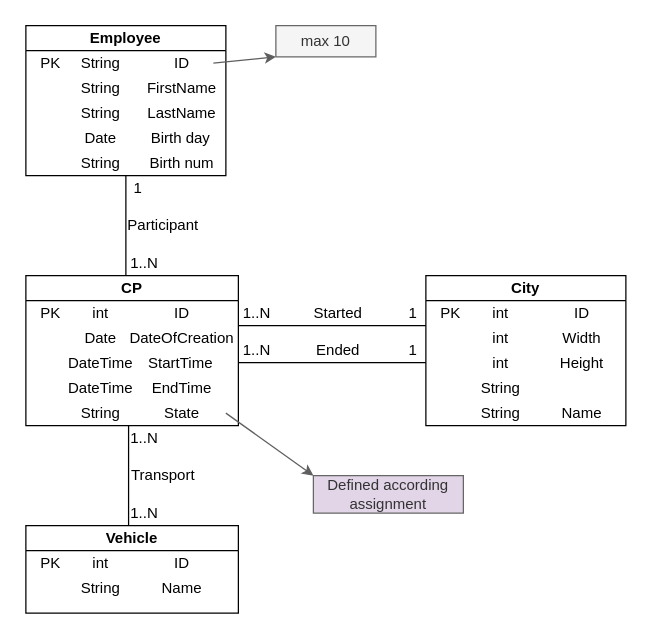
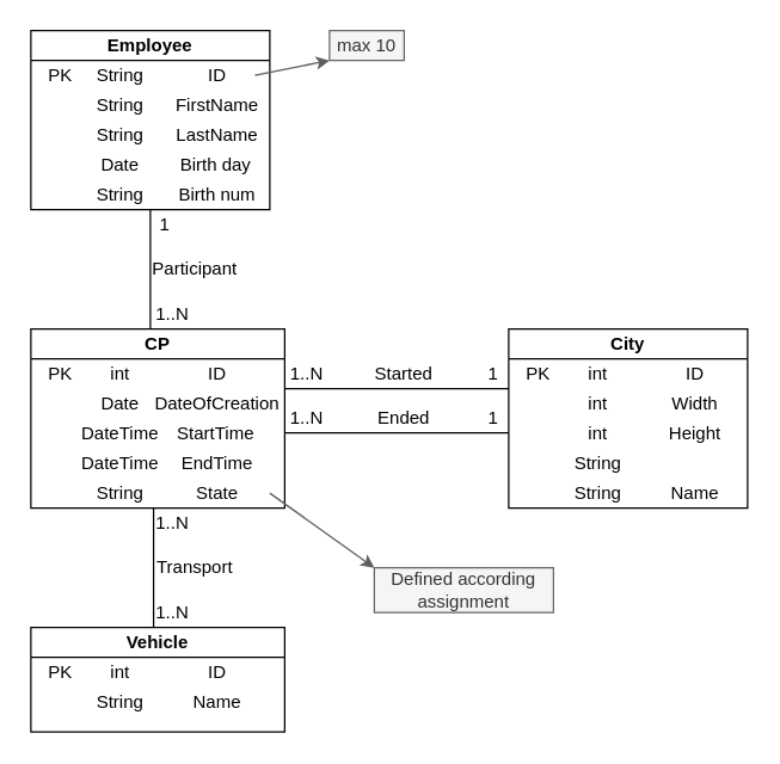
  <mxCell id="0" />
  <mxCell id="1" parent="0" />
  <mxCell id="2" value="Employee" style="swimlane;whiteSpace=wrap;html=1;startSize=20;" vertex="1" parent="1"><mxGeometry x="20" y="20" width="160" height="120" as="geometry" /></mxCell>
  <mxCell id="3" value="PK" style="text;html=1;align=center;verticalAlign=middle;whiteSpace=wrap;rounded=0;" vertex="1" parent="2"><mxGeometry y="20" width="40" height="20" as="geometry" /></mxCell>
  <mxCell id="4" value="String" style="text;html=1;align=center;verticalAlign=middle;whiteSpace=wrap;rounded=0;" vertex="1" parent="2"><mxGeometry x="40" y="20" width="40" height="20" as="geometry" /></mxCell>
  <mxCell id="5" value="ID" style="text;html=1;align=center;verticalAlign=middle;whiteSpace=wrap;rounded=0;" vertex="1" parent="2"><mxGeometry x="100" y="20" width="50" height="20" as="geometry" /></mxCell>
  <mxCell id="6" value="String" style="text;html=1;align=center;verticalAlign=middle;whiteSpace=wrap;rounded=0;" vertex="1" parent="2"><mxGeometry x="40" y="40" width="40" height="20" as="geometry" /></mxCell>
  <mxCell id="7" value="FirstName" style="text;html=1;align=center;verticalAlign=middle;whiteSpace=wrap;rounded=0;" vertex="1" parent="2"><mxGeometry x="90" y="40" width="70" height="20" as="geometry" /></mxCell>
  <mxCell id="8" value="LastName" style="text;html=1;align=center;verticalAlign=middle;whiteSpace=wrap;rounded=0;" vertex="1" parent="2"><mxGeometry x="90" y="60" width="70" height="20" as="geometry" /></mxCell>
  <mxCell id="9" value="String" style="text;html=1;align=center;verticalAlign=middle;whiteSpace=wrap;rounded=0;" vertex="1" parent="2"><mxGeometry x="40" y="60" width="40" height="20" as="geometry" /></mxCell>
  <mxCell id="10" value="Date" style="text;html=1;align=center;verticalAlign=middle;whiteSpace=wrap;rounded=0;" vertex="1" parent="2"><mxGeometry x="40" y="80" width="40" height="20" as="geometry" /></mxCell>
  <mxCell id="11" value="String" style="text;html=1;align=center;verticalAlign=middle;whiteSpace=wrap;rounded=0;" vertex="1" parent="2"><mxGeometry x="40" y="100" width="40" height="20" as="geometry" /></mxCell>
  <mxCell id="12" value="Birth num" style="text;html=1;align=center;verticalAlign=middle;whiteSpace=wrap;rounded=0;" vertex="1" parent="2"><mxGeometry x="90" y="100" width="70" height="20" as="geometry" /></mxCell>
  <mxCell id="13" value="Birth day" style="text;html=1;align=center;verticalAlign=middle;whiteSpace=wrap;rounded=0;" vertex="1" parent="2"><mxGeometry x="90" y="80" width="67.5" height="20" as="geometry" /></mxCell>
- <mxCell id="14" value="max 10" style="text;html=1;align=center;verticalAlign=middle;whiteSpace=wrap;rounded=0;strokeColor=#666666;fillColor=#f5f5f5;fontColor=#333333;" vertex="1" parent="1"><mxGeometry x="220" y="20" width="80" height="25" as="geometry" /></mxCell>
+ <mxCell id="14" value="max 10" style="text;html=1;align=center;verticalAlign=middle;whiteSpace=wrap;rounded=0;strokeColor=#666666;fillColor=#f5f5f5;fontColor=#333333;" vertex="1" parent="1"><mxGeometry x="220" y="20" width="50" height="20" as="geometry" /></mxCell>
  <mxCell id="15" value="City" style="swimlane;whiteSpace=wrap;html=1;startSize=20;" vertex="1" parent="1"><mxGeometry x="340" y="220" width="160" height="120" as="geometry" /></mxCell>
  <mxCell id="16" value="PK" style="text;html=1;align=center;verticalAlign=middle;whiteSpace=wrap;rounded=0;" vertex="1" parent="15"><mxGeometry y="20" width="40" height="20" as="geometry" /></mxCell>
  <mxCell id="17" value="int" style="text;html=1;align=center;verticalAlign=middle;whiteSpace=wrap;rounded=0;" vertex="1" parent="15"><mxGeometry x="40" y="20" width="40" height="20" as="geometry" /></mxCell>
  <mxCell id="18" value="ID" style="text;html=1;align=center;verticalAlign=middle;whiteSpace=wrap;rounded=0;" vertex="1" parent="15"><mxGeometry x="90" y="20" width="70" height="20" as="geometry" /></mxCell>
  <mxCell id="19" value="int" style="text;html=1;align=center;verticalAlign=middle;whiteSpace=wrap;rounded=0;" vertex="1" parent="15"><mxGeometry x="35" y="40" width="50" height="20" as="geometry" /></mxCell>
  <mxCell id="20" value="Width" style="text;html=1;align=center;verticalAlign=middle;whiteSpace=wrap;rounded=0;" vertex="1" parent="15"><mxGeometry x="90" y="40" width="70" height="20" as="geometry" /></mxCell>
  <mxCell id="21" value="Height" style="text;html=1;align=center;verticalAlign=middle;whiteSpace=wrap;rounded=0;" vertex="1" parent="15"><mxGeometry x="90" y="60" width="70" height="20" as="geometry" /></mxCell>
  <mxCell id="22" value="int" style="text;html=1;align=center;verticalAlign=middle;whiteSpace=wrap;rounded=0;" vertex="1" parent="15"><mxGeometry x="40" y="60" width="40" height="20" as="geometry" /></mxCell>
  <mxCell id="23" value="String" style="text;html=1;align=center;verticalAlign=middle;whiteSpace=wrap;rounded=0;" vertex="1" parent="15"><mxGeometry x="40" y="80" width="40" height="20" as="geometry" /></mxCell>
  <mxCell id="24" value="String" style="text;html=1;align=center;verticalAlign=middle;whiteSpace=wrap;rounded=0;" vertex="1" parent="15"><mxGeometry x="40" y="100" width="40" height="20" as="geometry" /></mxCell>
  <mxCell id="25" value="Name" style="text;html=1;align=center;verticalAlign=middle;whiteSpace=wrap;rounded=0;" vertex="1" parent="15"><mxGeometry x="90" y="100" width="70" height="20" as="geometry" /></mxCell>
  <mxCell id="26" value="CP" style="swimlane;whiteSpace=wrap;html=1;startSize=20;" vertex="1" parent="1"><mxGeometry x="20" y="220" width="170" height="120" as="geometry" /></mxCell>
  <mxCell id="27" value="PK" style="text;html=1;align=center;verticalAlign=middle;whiteSpace=wrap;rounded=0;" vertex="1" parent="26"><mxGeometry y="20" width="40" height="20" as="geometry" /></mxCell>
  <mxCell id="28" value="int" style="text;html=1;align=center;verticalAlign=middle;whiteSpace=wrap;rounded=0;" vertex="1" parent="26"><mxGeometry x="40" y="20" width="40" height="20" as="geometry" /></mxCell>
  <mxCell id="29" value="ID" style="text;html=1;align=center;verticalAlign=middle;whiteSpace=wrap;rounded=0;" vertex="1" parent="26"><mxGeometry x="90" y="20" width="70" height="20" as="geometry" /></mxCell>
  <mxCell id="30" value="Date" style="text;html=1;align=center;verticalAlign=middle;whiteSpace=wrap;rounded=0;" vertex="1" parent="26"><mxGeometry x="35" y="40" width="50" height="20" as="geometry" /></mxCell>
  <mxCell id="31" value="DateOfCreation" style="text;html=1;align=center;verticalAlign=middle;whiteSpace=wrap;rounded=0;" vertex="1" parent="26"><mxGeometry x="90" y="40" width="70" height="20" as="geometry" /></mxCell>
  <mxCell id="32" value="DateTime" style="text;html=1;align=center;verticalAlign=middle;whiteSpace=wrap;rounded=0;" vertex="1" parent="26"><mxGeometry x="40" y="60" width="40" height="20" as="geometry" /></mxCell>
  <mxCell id="33" value="DateTime" style="text;html=1;align=center;verticalAlign=middle;whiteSpace=wrap;rounded=0;" vertex="1" parent="26"><mxGeometry x="40" y="80" width="40" height="20" as="geometry" /></mxCell>
  <mxCell id="34" value="EndTime" style="text;html=1;align=center;verticalAlign=middle;whiteSpace=wrap;rounded=0;" vertex="1" parent="26"><mxGeometry x="90" y="80" width="70" height="20" as="geometry" /></mxCell>
  <mxCell id="35" value="StartTime" style="text;html=1;align=center;verticalAlign=middle;whiteSpace=wrap;rounded=0;" vertex="1" parent="26"><mxGeometry x="90" y="60" width="67.5" height="20" as="geometry" /></mxCell>
  <mxCell id="36" value="State" style="text;html=1;align=center;verticalAlign=middle;whiteSpace=wrap;rounded=0;" vertex="1" parent="26"><mxGeometry x="90" y="100" width="70" height="20" as="geometry" /></mxCell>
  <mxCell id="37" value="String" style="text;html=1;align=center;verticalAlign=middle;whiteSpace=wrap;rounded=0;" vertex="1" parent="26"><mxGeometry x="35" y="100" width="50" height="20" as="geometry" /></mxCell>
  <mxCell id="38" value="" style="endArrow=none;html=1;rounded=0;" edge="1" parent="1"><mxGeometry width="50" height="50" relative="1" as="geometry"><mxPoint x="100" y="220" as="sourcePoint" /><mxPoint x="100" y="140" as="targetPoint" /></mxGeometry></mxCell>
  <mxCell id="39" value="Participant" style="text;html=1;align=center;verticalAlign=middle;whiteSpace=wrap;rounded=0;" vertex="1" parent="1"><mxGeometry x="100" y="170" width="60" height="20" as="geometry" /></mxCell>
  <mxCell id="40" value="1" style="text;html=1;align=center;verticalAlign=middle;whiteSpace=wrap;rounded=0;" vertex="1" parent="1"><mxGeometry x="100" y="140" width="20" height="20" as="geometry" /></mxCell>
  <mxCell id="41" value="1..N" style="text;html=1;align=center;verticalAlign=middle;whiteSpace=wrap;rounded=0;" vertex="1" parent="1"><mxGeometry x="100" y="200" width="30" height="20" as="geometry" /></mxCell>
  <mxCell id="42" value="" style="endArrow=none;html=1;rounded=0;entryX=0;entryY=1;entryDx=0;entryDy=0;" edge="1" parent="1" target="16"><mxGeometry width="50" height="50" relative="1" as="geometry"><mxPoint x="190" y="260" as="sourcePoint" /><mxPoint x="180" y="180" as="targetPoint" /></mxGeometry></mxCell>
  <mxCell id="43" value="Started" style="text;html=1;align=center;verticalAlign=middle;whiteSpace=wrap;rounded=0;" vertex="1" parent="1"><mxGeometry x="240" y="240" width="60" height="20" as="geometry" /></mxCell>
  <mxCell id="44" value="1" style="text;html=1;align=center;verticalAlign=middle;whiteSpace=wrap;rounded=0;" vertex="1" parent="1"><mxGeometry x="320" y="240" width="20" height="20" as="geometry" /></mxCell>
  <mxCell id="45" value="1..N" style="text;html=1;align=center;verticalAlign=middle;whiteSpace=wrap;rounded=0;" vertex="1" parent="1"><mxGeometry x="190" y="240" width="30" height="20" as="geometry" /></mxCell>
  <mxCell id="46" value="" style="endArrow=none;html=1;rounded=0;entryX=0;entryY=1;entryDx=0;entryDy=0;" edge="1" parent="1"><mxGeometry width="50" height="50" relative="1" as="geometry"><mxPoint x="190" y="289.66" as="sourcePoint" /><mxPoint x="340" y="289.66" as="targetPoint" /></mxGeometry></mxCell>
  <mxCell id="47" value="Ended" style="text;html=1;align=center;verticalAlign=middle;whiteSpace=wrap;rounded=0;" vertex="1" parent="1"><mxGeometry x="240" y="269.66" width="60" height="20" as="geometry" /></mxCell>
  <mxCell id="48" value="1" style="text;html=1;align=center;verticalAlign=middle;whiteSpace=wrap;rounded=0;" vertex="1" parent="1"><mxGeometry x="320" y="269.66" width="20" height="20" as="geometry" /></mxCell>
  <mxCell id="49" value="1..N" style="text;html=1;align=center;verticalAlign=middle;whiteSpace=wrap;rounded=0;" vertex="1" parent="1"><mxGeometry x="190" y="269.66" width="30" height="20" as="geometry" /></mxCell>
  <mxCell id="50" value="Vehicle" style="swimlane;whiteSpace=wrap;html=1;startSize=20;" vertex="1" parent="1"><mxGeometry x="20" y="420" width="170" height="70" as="geometry" /></mxCell>
  <mxCell id="51" value="PK" style="text;html=1;align=center;verticalAlign=middle;whiteSpace=wrap;rounded=0;" vertex="1" parent="50"><mxGeometry y="20" width="40" height="20" as="geometry" /></mxCell>
  <mxCell id="52" value="int" style="text;html=1;align=center;verticalAlign=middle;whiteSpace=wrap;rounded=0;" vertex="1" parent="50"><mxGeometry x="40" y="20" width="40" height="20" as="geometry" /></mxCell>
  <mxCell id="53" value="ID" style="text;html=1;align=center;verticalAlign=middle;whiteSpace=wrap;rounded=0;" vertex="1" parent="50"><mxGeometry x="90" y="20" width="70" height="20" as="geometry" /></mxCell>
  <mxCell id="54" value="String" style="text;html=1;align=center;verticalAlign=middle;whiteSpace=wrap;rounded=0;" vertex="1" parent="50"><mxGeometry x="35" y="40" width="50" height="20" as="geometry" /></mxCell>
  <mxCell id="55" value="Name" style="text;html=1;align=center;verticalAlign=middle;whiteSpace=wrap;rounded=0;" vertex="1" parent="50"><mxGeometry x="90" y="40" width="70" height="20" as="geometry" /></mxCell>
  <mxCell id="56" value="" style="endArrow=none;html=1;rounded=0;" edge="1" parent="1"><mxGeometry width="50" height="50" relative="1" as="geometry"><mxPoint x="102.16" y="340" as="sourcePoint" /><mxPoint x="102.16" y="420" as="targetPoint" /></mxGeometry></mxCell>
  <mxCell id="57" value="" style="endArrow=classic;html=1;rounded=0;strokeColor=#5E5E5E;exitX=1;exitY=0.5;exitDx=0;exitDy=0;endFill=1;" edge="1" parent="1" source="36"><mxGeometry width="50" height="50" relative="1" as="geometry"><mxPoint x="200" y="320" as="sourcePoint" /><mxPoint x="250" y="380" as="targetPoint" /></mxGeometry></mxCell>
- <mxCell id="58" value="Defined according assignment" style="rounded=0;whiteSpace=wrap;html=1;fillColor=#e1d5e7;fontColor=#333333;strokeColor=#666666;" vertex="1" parent="1"><mxGeometry x="250" y="380" width="120" height="30" as="geometry" /></mxCell>
+ <mxCell id="58" value="Defined according assignment" style="rounded=0;whiteSpace=wrap;html=1;fillColor=#f5f5f5;fontColor=#333333;strokeColor=#666666;" vertex="1" parent="1"><mxGeometry x="250" y="380" width="120" height="30" as="geometry" /></mxCell>
  <mxCell id="59" value="" style="endArrow=classic;html=1;rounded=0;strokeColor=#5E5E5E;exitX=1;exitY=0.5;exitDx=0;exitDy=0;endFill=1;entryX=0;entryY=1;entryDx=0;entryDy=0;" edge="1" parent="1" source="5" target="14"><mxGeometry width="50" height="50" relative="1" as="geometry"><mxPoint x="280" y="310" as="sourcePoint" /><mxPoint x="350" y="340" as="targetPoint" /></mxGeometry></mxCell>
  <mxCell id="60" value="Transport" style="text;html=1;align=center;verticalAlign=middle;whiteSpace=wrap;rounded=0;" vertex="1" parent="1"><mxGeometry x="100" y="370" width="60" height="20" as="geometry" /></mxCell>
  <mxCell id="61" value="1..N" style="text;html=1;align=center;verticalAlign=middle;whiteSpace=wrap;rounded=0;" vertex="1" parent="1"><mxGeometry x="100" y="400" width="30" height="20" as="geometry" /></mxCell>
  <mxCell id="62" value="1..N" style="text;html=1;align=center;verticalAlign=middle;whiteSpace=wrap;rounded=0;" vertex="1" parent="1"><mxGeometry x="100" y="340" width="30" height="20" as="geometry" /></mxCell>
